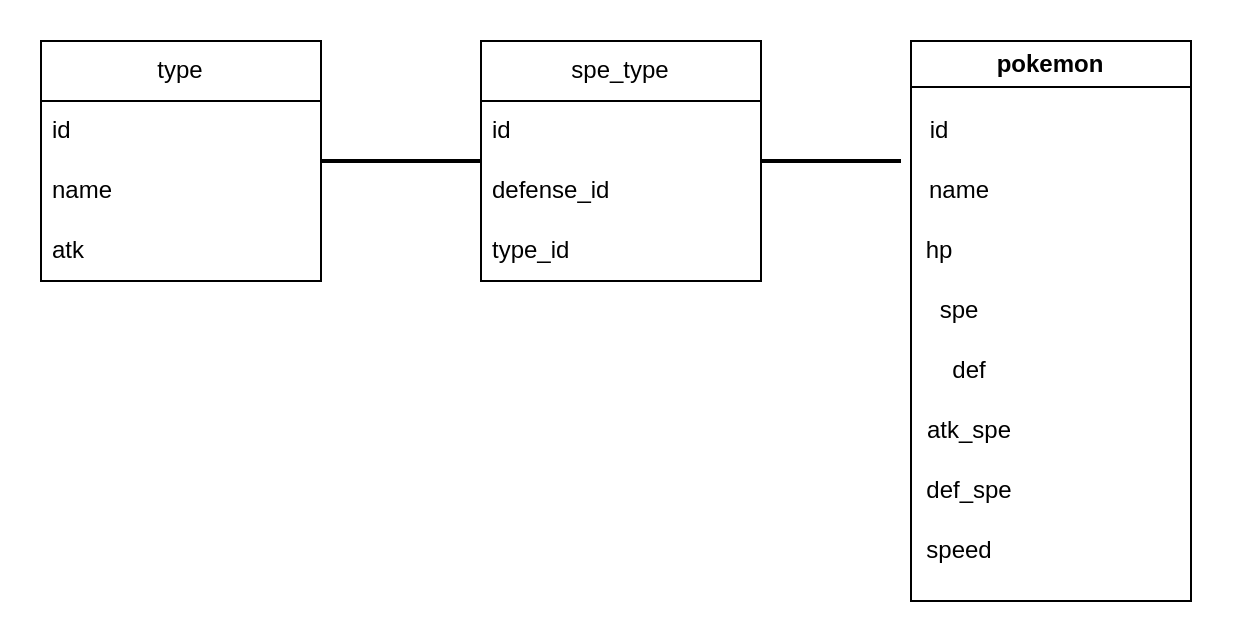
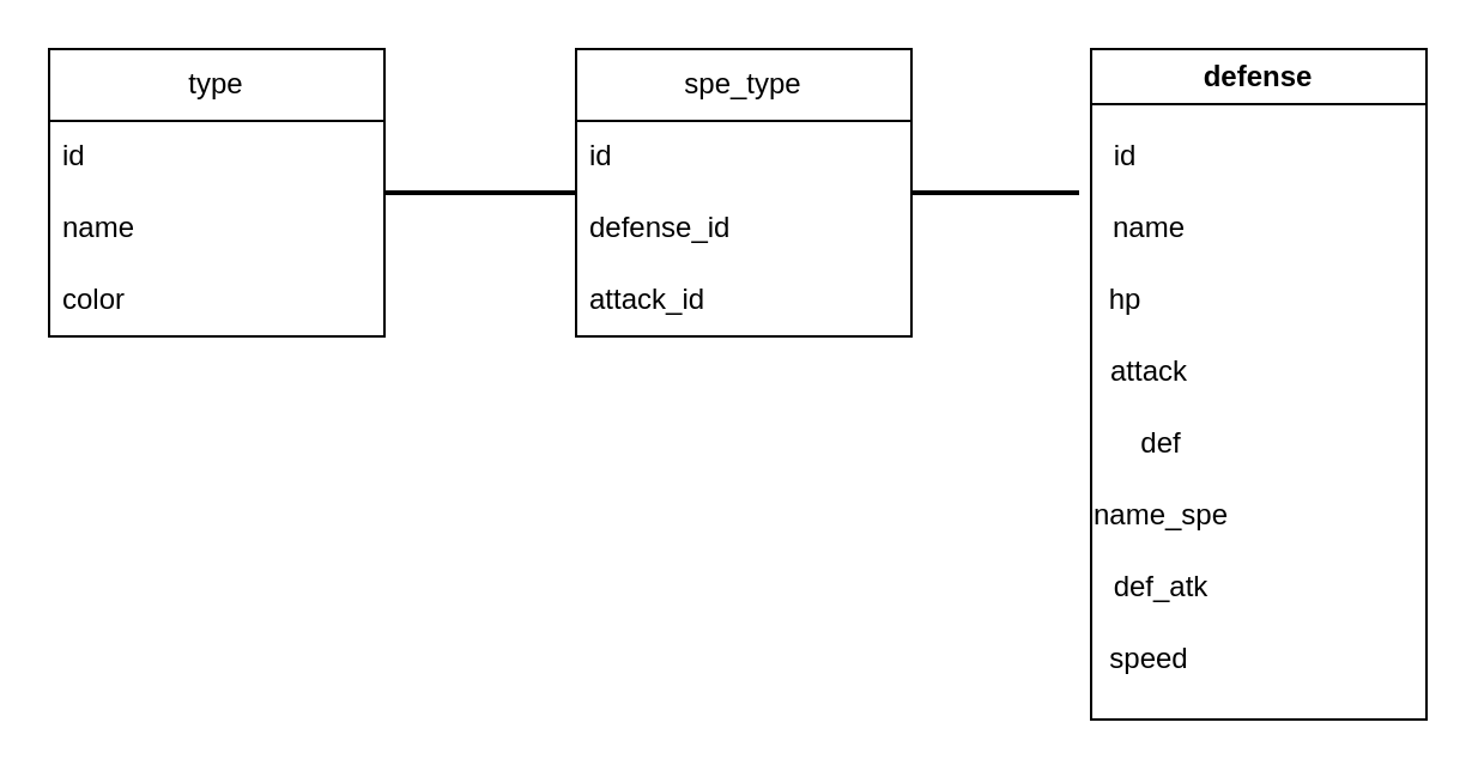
  <mxCell id="0" />
  <mxCell id="1" parent="0" />
  <mxCell id="2" value="type" style="swimlane;fontStyle=0;childLayout=stackLayout;horizontal=1;startSize=30;horizontalStack=0;resizeParent=1;resizeParentMax=0;resizeLast=0;collapsible=1;marginBottom=0;whiteSpace=wrap;html=1;" vertex="1" parent="1"><mxGeometry x="20" y="20" width="140" height="120" as="geometry" /></mxCell>
  <mxCell id="3" value="id" style="text;strokeColor=none;fillColor=none;align=left;verticalAlign=middle;spacingLeft=4;spacingRight=4;overflow=hidden;points=[[0,0.5],[1,0.5]];portConstraint=eastwest;rotatable=0;whiteSpace=wrap;html=1;" vertex="1" parent="2"><mxGeometry y="30" width="140" height="30" as="geometry" /></mxCell>
  <mxCell id="4" value="name" style="text;strokeColor=none;fillColor=none;align=left;verticalAlign=middle;spacingLeft=4;spacingRight=4;overflow=hidden;points=[[0,0.5],[1,0.5]];portConstraint=eastwest;rotatable=0;whiteSpace=wrap;html=1;" vertex="1" parent="2"><mxGeometry y="60" width="140" height="30" as="geometry" /></mxCell>
- <mxCell id="5" value="atk" style="text;strokeColor=none;fillColor=none;align=left;verticalAlign=middle;spacingLeft=4;spacingRight=4;overflow=hidden;points=[[0,0.5],[1,0.5]];portConstraint=eastwest;rotatable=0;whiteSpace=wrap;html=1;" vertex="1" parent="2"><mxGeometry y="90" width="140" height="30" as="geometry" /></mxCell>
- <mxCell id="6" value="pokemon" style="swimlane;whiteSpace=wrap;html=1;" vertex="1" parent="1"><mxGeometry x="455" y="20" width="140" height="280" as="geometry"><mxRectangle x="535" y="270" width="90" height="30" as="alternateBounds" /></mxGeometry></mxCell>
+ <mxCell id="5" value="color" style="text;strokeColor=none;fillColor=none;align=left;verticalAlign=middle;spacingLeft=4;spacingRight=4;overflow=hidden;points=[[0,0.5],[1,0.5]];portConstraint=eastwest;rotatable=0;whiteSpace=wrap;html=1;" vertex="1" parent="2"><mxGeometry y="90" width="140" height="30" as="geometry" /></mxCell>
+ <mxCell id="6" value="defense" style="swimlane;whiteSpace=wrap;html=1;" vertex="1" parent="1"><mxGeometry x="455" y="20" width="140" height="280" as="geometry"><mxRectangle x="535" y="270" width="90" height="30" as="alternateBounds" /></mxGeometry></mxCell>
  <mxCell id="7" value="id" style="text;html=1;align=center;verticalAlign=middle;resizable=0;points=[];autosize=1;strokeColor=none;fillColor=none;" vertex="1" parent="6"><mxGeometry x="-1" y="30" width="30" height="30" as="geometry" /></mxCell>
  <mxCell id="8" value="name" style="text;html=1;align=center;verticalAlign=middle;resizable=0;points=[];autosize=1;strokeColor=none;fillColor=none;" vertex="1" parent="6"><mxGeometry x="-1" y="60" width="50" height="30" as="geometry" /></mxCell>
  <mxCell id="9" value="hp" style="text;html=1;align=center;verticalAlign=middle;resizable=0;points=[];autosize=1;strokeColor=none;fillColor=none;" vertex="1" parent="6"><mxGeometry x="-6" y="90" width="40" height="30" as="geometry" /></mxCell>
- <mxCell id="10" value="spe" style="text;html=1;align=center;verticalAlign=middle;resizable=0;points=[];autosize=1;strokeColor=none;fillColor=none;" vertex="1" parent="6"><mxGeometry x="-6" y="120" width="60" height="30" as="geometry" /></mxCell>
+ <mxCell id="10" value="attack" style="text;html=1;align=center;verticalAlign=middle;resizable=0;points=[];autosize=1;strokeColor=none;fillColor=none;" vertex="1" parent="6"><mxGeometry x="-6" y="120" width="60" height="30" as="geometry" /></mxCell>
  <mxCell id="11" value="def" style="text;html=1;align=center;verticalAlign=middle;resizable=0;points=[];autosize=1;strokeColor=none;fillColor=none;" vertex="1" parent="6"><mxGeometry x="-6" y="150" width="70" height="30" as="geometry" /></mxCell>
- <mxCell id="12" value="atk_spe" style="text;html=1;align=center;verticalAlign=middle;resizable=0;points=[];autosize=1;strokeColor=none;fillColor=none;" vertex="1" parent="6"><mxGeometry x="-6" y="180" width="70" height="30" as="geometry" /></mxCell>
- <mxCell id="13" value="def_spe" style="text;html=1;align=center;verticalAlign=middle;resizable=0;points=[];autosize=1;strokeColor=none;fillColor=none;" vertex="1" parent="6"><mxGeometry x="-6" y="210" width="70" height="30" as="geometry" /></mxCell>
+ <mxCell id="12" value="name_spe" style="text;html=1;align=center;verticalAlign=middle;resizable=0;points=[];autosize=1;strokeColor=none;fillColor=none;" vertex="1" parent="6"><mxGeometry x="-6" y="180" width="70" height="30" as="geometry" /></mxCell>
+ <mxCell id="13" value="def_atk" style="text;html=1;align=center;verticalAlign=middle;resizable=0;points=[];autosize=1;strokeColor=none;fillColor=none;" vertex="1" parent="6"><mxGeometry x="-6" y="210" width="70" height="30" as="geometry" /></mxCell>
  <mxCell id="14" value="speed" style="text;html=1;align=center;verticalAlign=middle;resizable=0;points=[];autosize=1;strokeColor=none;fillColor=none;" vertex="1" parent="6"><mxGeometry x="-6" y="240" width="60" height="30" as="geometry" /></mxCell>
  <mxCell id="15" value="spe_type" style="swimlane;fontStyle=0;childLayout=stackLayout;horizontal=1;startSize=30;horizontalStack=0;resizeParent=1;resizeParentMax=0;resizeLast=0;collapsible=1;marginBottom=0;whiteSpace=wrap;html=1;" vertex="1" parent="1"><mxGeometry x="240" y="20" width="140" height="120" as="geometry" /></mxCell>
  <mxCell id="16" value="id" style="text;strokeColor=none;fillColor=none;align=left;verticalAlign=middle;spacingLeft=4;spacingRight=4;overflow=hidden;points=[[0,0.5],[1,0.5]];portConstraint=eastwest;rotatable=0;whiteSpace=wrap;html=1;" vertex="1" parent="15"><mxGeometry y="30" width="140" height="30" as="geometry" /></mxCell>
  <mxCell id="17" value="defense_id" style="text;strokeColor=none;fillColor=none;align=left;verticalAlign=middle;spacingLeft=4;spacingRight=4;overflow=hidden;points=[[0,0.5],[1,0.5]];portConstraint=eastwest;rotatable=0;whiteSpace=wrap;html=1;" vertex="1" parent="15"><mxGeometry y="60" width="140" height="30" as="geometry" /></mxCell>
- <mxCell id="18" value="type_id" style="text;strokeColor=none;fillColor=none;align=left;verticalAlign=middle;spacingLeft=4;spacingRight=4;overflow=hidden;points=[[0,0.5],[1,0.5]];portConstraint=eastwest;rotatable=0;whiteSpace=wrap;html=1;" vertex="1" parent="15"><mxGeometry y="90" width="140" height="30" as="geometry" /></mxCell>
+ <mxCell id="18" value="attack_id" style="text;strokeColor=none;fillColor=none;align=left;verticalAlign=middle;spacingLeft=4;spacingRight=4;overflow=hidden;points=[[0,0.5],[1,0.5]];portConstraint=eastwest;rotatable=0;whiteSpace=wrap;html=1;" vertex="1" parent="15"><mxGeometry y="90" width="140" height="30" as="geometry" /></mxCell>
  <mxCell id="19" value="" style="line;strokeWidth=2;html=1;" vertex="1" parent="1"><mxGeometry x="160" y="75" width="80" height="10" as="geometry" /></mxCell>
  <mxCell id="20" value="" style="line;strokeWidth=2;html=1;" vertex="1" parent="1"><mxGeometry x="380" y="75" width="70" height="10" as="geometry" /></mxCell>
